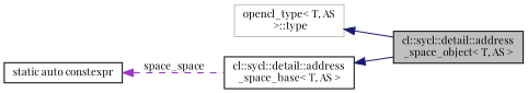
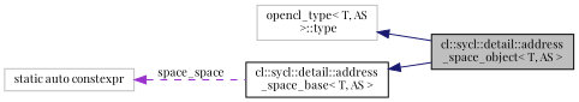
  digraph {
    fontname="Playfair Display"
    rankdir=LR
    node [color=black fontname="Playfair Display" fontsize=10 shape=record]
    edge [color=midnightblue dir=back fontname="Playfair Display" fontsize=10 labelfontname=Helvetica labelfontsize=10 style=solid]
    n1 [fillcolor=grey75 fontcolor=black height=0.2 label="cl::sycl::detail::address\l_space_object\< T, AS \>" style=filled width=0.4]
    n2 [color=grey75 height=0.2 label="opencl_type\< T, AS\l \>::type" width=0.4]
    n3 [height=0.2 label="cl::sycl::detail::address\l_space_base\< T, AS \>" width=0.4]
-   n4 [height=0.2 label="static auto constexpr" width=0.4]
+   n4 [color=grey75 height=0.2 label="static auto constexpr" width=0.4]
    n2 -> n1
    n3 -> n1
    n4 -> n3 [color=darkorchid3 label=" space_space" style=dashed]
  }
